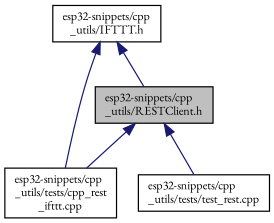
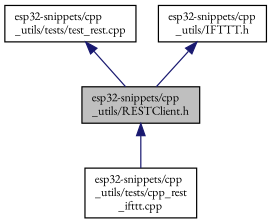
  digraph {
    fontname="EB Garamond"
    node [color=black fillcolor=white fontname="EB Garamond" fontsize=10 shape=record style=filled]
    edge [color=midnightblue dir=back fontname="EB Garamond" fontsize=10 labelfontname=Helvetica labelfontsize=10 style=solid]
    n1 [fillcolor=grey75 fontcolor=black height=0.2 label="esp32-snippets/cpp\l_utils/RESTClient.h" width=0.4]
    n2 [height=0.2 label="esp32-snippets/cpp\l_utils/tests/cpp_rest\l_ifttt.cpp" width=0.4]
    n3 [height=0.2 label="esp32-snippets/cpp\l_utils/tests/test_rest.cpp" width=0.4]
    n4 [height=0.2 label="esp32-snippets/cpp\l_utils/IFTTT.h" width=0.4]
    n1 -> n2
-   n1 -> n3
+   n3 -> n1
    n4 -> n1
-   n4 -> n2
  }
